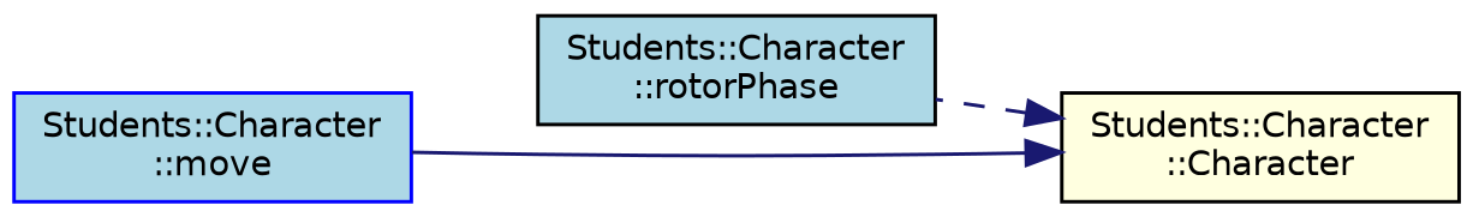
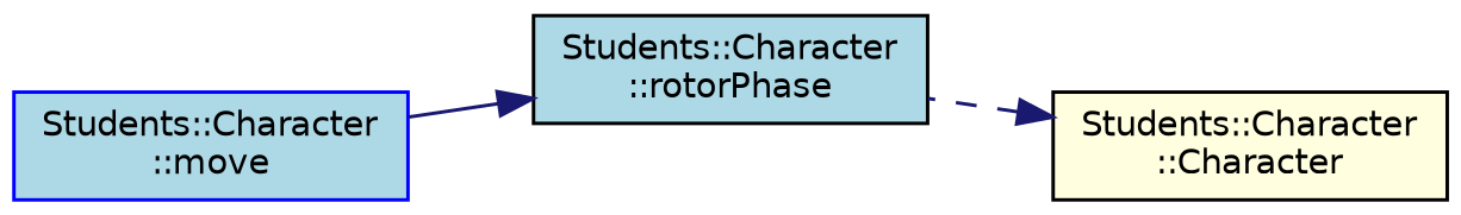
  digraph {
    rankdir=RL
    node [color=black fillcolor=lightblue fontname=Helvetica fontsize=10 shape=record style=filled]
    edge [color=midnightblue dir=back fontname=Helvetica fontsize=10 labelfontname=Helvetica labelfontsize=10]
    n1 [fontcolor=black height=0.2 label="Students::Character\l::rotorPhase" width=0.4]
    n2 [color=blue height=0.2 label="Students::Character\l::move" width=0.4]
    n3 [fillcolor=lightyellow height=0.2 label="Students::Character\l::Character" width=0.4]
-   n3 -> n2 [style=solid]
+   n1 -> n2 [style=solid]
    n3 -> n1 [style=dashed]
  }
